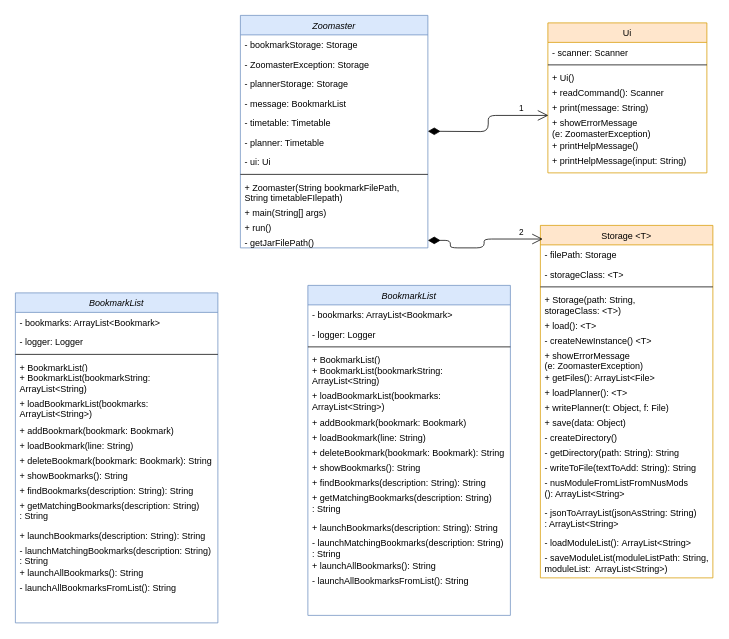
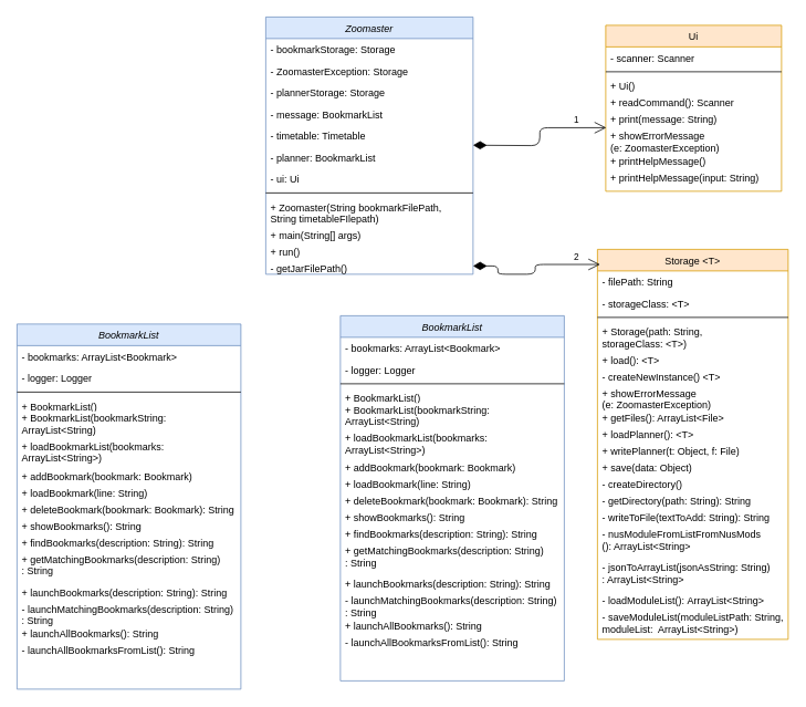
  <mxCell id="0" />
  <mxCell id="1" parent="0" />
  <mxCell id="2" value="Zoomaster" style="swimlane;fontStyle=2;align=center;verticalAlign=top;childLayout=stackLayout;horizontal=1;startSize=26;horizontalStack=0;resizeParent=1;resizeLast=0;collapsible=1;marginBottom=0;rounded=0;shadow=0;strokeWidth=1;fillColor=#dae8fc;strokeColor=#6c8ebf;" parent="1" vertex="1"><mxGeometry x="320" y="20" width="250" height="310" as="geometry"><mxRectangle x="230" y="140" width="160" height="26" as="alternateBounds" /></mxGeometry></mxCell>
  <mxCell id="3" value="- bookmarkStorage: Storage" style="text;align=left;verticalAlign=top;spacingLeft=4;spacingRight=4;overflow=hidden;rotatable=0;points=[[0,0.5],[1,0.5]];portConstraint=eastwest;" parent="2" vertex="1"><mxGeometry y="26" width="250" height="26" as="geometry" /></mxCell>
  <mxCell id="4" value="- ZoomasterException: Storage" style="text;align=left;verticalAlign=top;spacingLeft=4;spacingRight=4;overflow=hidden;rotatable=0;points=[[0,0.5],[1,0.5]];portConstraint=eastwest;rounded=0;shadow=0;html=0;" parent="2" vertex="1"><mxGeometry y="52" width="250" height="26" as="geometry" /></mxCell>
  <mxCell id="5" value="- plannerStorage: Storage" style="text;align=left;verticalAlign=top;spacingLeft=4;spacingRight=4;overflow=hidden;rotatable=0;points=[[0,0.5],[1,0.5]];portConstraint=eastwest;rounded=0;shadow=0;html=0;" vertex="1" parent="2"><mxGeometry y="78" width="250" height="26" as="geometry" /></mxCell>
  <mxCell id="6" value="- message: BookmarkList" style="text;align=left;verticalAlign=top;spacingLeft=4;spacingRight=4;overflow=hidden;rotatable=0;points=[[0,0.5],[1,0.5]];portConstraint=eastwest;rounded=0;shadow=0;html=0;" parent="2" vertex="1"><mxGeometry y="104" width="250" height="26" as="geometry" /></mxCell>
  <mxCell id="7" value="- timetable: Timetable" style="text;align=left;verticalAlign=top;spacingLeft=4;spacingRight=4;overflow=hidden;rotatable=0;points=[[0,0.5],[1,0.5]];portConstraint=eastwest;rounded=0;shadow=0;html=0;" vertex="1" parent="2"><mxGeometry y="130" width="250" height="26" as="geometry" /></mxCell>
- <mxCell id="8" value="- planner: Timetable" style="text;align=left;verticalAlign=top;spacingLeft=4;spacingRight=4;overflow=hidden;rotatable=0;points=[[0,0.5],[1,0.5]];portConstraint=eastwest;rounded=0;shadow=0;html=0;" vertex="1" parent="2"><mxGeometry y="156" width="250" height="26" as="geometry" /></mxCell>
+ <mxCell id="8" value="- planner: BookmarkList" style="text;align=left;verticalAlign=top;spacingLeft=4;spacingRight=4;overflow=hidden;rotatable=0;points=[[0,0.5],[1,0.5]];portConstraint=eastwest;rounded=0;shadow=0;html=0;" vertex="1" parent="2"><mxGeometry y="156" width="250" height="26" as="geometry" /></mxCell>
  <mxCell id="9" value="- ui: Ui" style="text;align=left;verticalAlign=top;spacingLeft=4;spacingRight=4;overflow=hidden;rotatable=0;points=[[0,0.5],[1,0.5]];portConstraint=eastwest;rounded=0;shadow=0;html=0;" vertex="1" parent="2"><mxGeometry y="182" width="250" height="26" as="geometry" /></mxCell>
  <mxCell id="10" value="" style="line;html=1;strokeWidth=1;align=left;verticalAlign=middle;spacingTop=-1;spacingLeft=3;spacingRight=3;rotatable=0;labelPosition=right;points=[];portConstraint=eastwest;" parent="2" vertex="1"><mxGeometry y="208" width="250" height="8" as="geometry" /></mxCell>
  <mxCell id="11" value="+ Zoomaster(String bookmarkFilePath, &#10;String timetableFIlepath)" style="text;align=left;verticalAlign=top;spacingLeft=4;spacingRight=4;overflow=hidden;rotatable=0;points=[[0,0.5],[1,0.5]];portConstraint=eastwest;" parent="2" vertex="1"><mxGeometry y="216" width="250" height="34" as="geometry" /></mxCell>
  <mxCell id="12" value="+ main(String[] args)" style="text;align=left;verticalAlign=top;spacingLeft=4;spacingRight=4;overflow=hidden;rotatable=0;points=[[0,0.5],[1,0.5]];portConstraint=eastwest;" vertex="1" parent="2"><mxGeometry y="250" width="250" height="20" as="geometry" /></mxCell>
  <mxCell id="13" value="+ run()" style="text;align=left;verticalAlign=top;spacingLeft=4;spacingRight=4;overflow=hidden;rotatable=0;points=[[0,0.5],[1,0.5]];portConstraint=eastwest;" vertex="1" parent="2"><mxGeometry y="270" width="250" height="20" as="geometry" /></mxCell>
  <mxCell id="14" value="- getJarFilePath()" style="text;align=left;verticalAlign=top;spacingLeft=4;spacingRight=4;overflow=hidden;rotatable=0;points=[[0,0.5],[1,0.5]];portConstraint=eastwest;" vertex="1" parent="2"><mxGeometry y="290" width="250" height="20" as="geometry" /></mxCell>
  <mxCell id="15" value="Ui" style="swimlane;fontStyle=0;align=center;verticalAlign=top;childLayout=stackLayout;horizontal=1;startSize=26;horizontalStack=0;resizeParent=1;resizeLast=0;collapsible=1;marginBottom=0;rounded=0;shadow=0;strokeWidth=1;fillColor=#ffe6cc;strokeColor=#d79b00;" parent="1" vertex="1"><mxGeometry x="730" y="30" width="212" height="200" as="geometry"><mxRectangle x="550" y="140" width="160" height="26" as="alternateBounds" /></mxGeometry></mxCell>
  <mxCell id="16" value="- scanner: Scanner" style="text;align=left;verticalAlign=top;spacingLeft=4;spacingRight=4;overflow=hidden;rotatable=0;points=[[0,0.5],[1,0.5]];portConstraint=eastwest;rounded=0;shadow=0;html=0;" vertex="1" parent="15"><mxGeometry y="26" width="212" height="26" as="geometry" /></mxCell>
  <mxCell id="17" value="" style="line;html=1;strokeWidth=1;align=left;verticalAlign=middle;spacingTop=-1;spacingLeft=3;spacingRight=3;rotatable=0;labelPosition=right;points=[];portConstraint=eastwest;" parent="15" vertex="1"><mxGeometry y="52" width="212" height="8" as="geometry" /></mxCell>
  <mxCell id="18" value="+ Ui()" style="text;align=left;verticalAlign=top;spacingLeft=4;spacingRight=4;overflow=hidden;rotatable=0;points=[[0,0.5],[1,0.5]];portConstraint=eastwest;" vertex="1" parent="15"><mxGeometry y="60" width="212" height="20" as="geometry" /></mxCell>
  <mxCell id="19" value="+ readCommand(): Scanner" style="text;align=left;verticalAlign=top;spacingLeft=4;spacingRight=4;overflow=hidden;rotatable=0;points=[[0,0.5],[1,0.5]];portConstraint=eastwest;" vertex="1" parent="15"><mxGeometry y="80" width="212" height="20" as="geometry" /></mxCell>
  <mxCell id="20" value="+ print(message: String)" style="text;align=left;verticalAlign=top;spacingLeft=4;spacingRight=4;overflow=hidden;rotatable=0;points=[[0,0.5],[1,0.5]];portConstraint=eastwest;" vertex="1" parent="15"><mxGeometry y="100" width="212" height="20" as="geometry" /></mxCell>
  <mxCell id="21" value="+ showErrorMessage&#10;(e: ZoomasterException)" style="text;align=left;verticalAlign=top;spacingLeft=4;spacingRight=4;overflow=hidden;rotatable=0;points=[[0,0.5],[1,0.5]];portConstraint=eastwest;" vertex="1" parent="15"><mxGeometry y="120" width="212" height="30" as="geometry" /></mxCell>
  <mxCell id="22" value="+ printHelpMessage()" style="text;align=left;verticalAlign=top;spacingLeft=4;spacingRight=4;overflow=hidden;rotatable=0;points=[[0,0.5],[1,0.5]];portConstraint=eastwest;" vertex="1" parent="15"><mxGeometry y="150" width="212" height="20" as="geometry" /></mxCell>
  <mxCell id="23" value="+ printHelpMessage(input: String)" style="text;align=left;verticalAlign=top;spacingLeft=4;spacingRight=4;overflow=hidden;rotatable=0;points=[[0,0.5],[1,0.5]];portConstraint=eastwest;" vertex="1" parent="15"><mxGeometry y="170" width="212" height="20" as="geometry" /></mxCell>
  <mxCell id="24" value="1" style="endArrow=open;html=1;endSize=12;startArrow=diamondThin;startSize=14;startFill=1;edgeStyle=orthogonalEdgeStyle;align=left;verticalAlign=bottom;entryX=0.003;entryY=0.113;entryDx=0;entryDy=0;entryPerimeter=0;" edge="1" parent="1" target="21"><mxGeometry x="0.553" relative="1" as="geometry"><mxPoint x="570" y="174.5" as="sourcePoint" /><mxPoint x="730" y="174.5" as="targetPoint" /><mxPoint as="offset" /></mxGeometry></mxCell>
  <mxCell id="25" value="Storage &lt;T&gt;" style="swimlane;fontStyle=0;align=center;verticalAlign=top;childLayout=stackLayout;horizontal=1;startSize=26;horizontalStack=0;resizeParent=1;resizeLast=0;collapsible=1;marginBottom=0;rounded=0;shadow=0;strokeWidth=1;fillColor=#ffe6cc;strokeColor=#d79b00;" vertex="1" parent="1"><mxGeometry x="720" y="300" width="230" height="470" as="geometry"><mxRectangle x="550" y="140" width="160" height="26" as="alternateBounds" /></mxGeometry></mxCell>
- <mxCell id="26" value="- filePath: Storage&#10;" style="text;align=left;verticalAlign=top;spacingLeft=4;spacingRight=4;overflow=hidden;rotatable=0;points=[[0,0.5],[1,0.5]];portConstraint=eastwest;rounded=0;shadow=0;html=0;" vertex="1" parent="25"><mxGeometry y="26" width="230" height="26" as="geometry" /></mxCell>
+ <mxCell id="26" value="- filePath: String&#10;" style="text;align=left;verticalAlign=top;spacingLeft=4;spacingRight=4;overflow=hidden;rotatable=0;points=[[0,0.5],[1,0.5]];portConstraint=eastwest;rounded=0;shadow=0;html=0;" vertex="1" parent="25"><mxGeometry y="26" width="230" height="26" as="geometry" /></mxCell>
  <mxCell id="27" value="- storageClass: &lt;T&gt;&#10;" style="text;align=left;verticalAlign=top;spacingLeft=4;spacingRight=4;overflow=hidden;rotatable=0;points=[[0,0.5],[1,0.5]];portConstraint=eastwest;rounded=0;shadow=0;html=0;" vertex="1" parent="25"><mxGeometry y="52" width="230" height="26" as="geometry" /></mxCell>
  <mxCell id="28" value="" style="line;html=1;strokeWidth=1;align=left;verticalAlign=middle;spacingTop=-1;spacingLeft=3;spacingRight=3;rotatable=0;labelPosition=right;points=[];portConstraint=eastwest;" vertex="1" parent="25"><mxGeometry y="78" width="230" height="8" as="geometry" /></mxCell>
  <mxCell id="29" value="+ Storage(path: String, &#10;storageClass: &lt;T&gt;)" style="text;align=left;verticalAlign=top;spacingLeft=4;spacingRight=4;overflow=hidden;rotatable=0;points=[[0,0.5],[1,0.5]];portConstraint=eastwest;" vertex="1" parent="25"><mxGeometry y="86" width="230" height="34" as="geometry" /></mxCell>
  <mxCell id="30" value="+ load(): &lt;T&gt;" style="text;align=left;verticalAlign=top;spacingLeft=4;spacingRight=4;overflow=hidden;rotatable=0;points=[[0,0.5],[1,0.5]];portConstraint=eastwest;" vertex="1" parent="25"><mxGeometry y="120" width="230" height="20" as="geometry" /></mxCell>
  <mxCell id="31" value="- createNewInstance() &lt;T&gt;" style="text;align=left;verticalAlign=top;spacingLeft=4;spacingRight=4;overflow=hidden;rotatable=0;points=[[0,0.5],[1,0.5]];portConstraint=eastwest;" vertex="1" parent="25"><mxGeometry y="140" width="230" height="20" as="geometry" /></mxCell>
  <mxCell id="32" value="+ showErrorMessage&#10;(e: ZoomasterException)" style="text;align=left;verticalAlign=top;spacingLeft=4;spacingRight=4;overflow=hidden;rotatable=0;points=[[0,0.5],[1,0.5]];portConstraint=eastwest;" vertex="1" parent="25"><mxGeometry y="160" width="230" height="30" as="geometry" /></mxCell>
  <mxCell id="33" value="+ getFiles(): ArrayList&lt;File&gt;" style="text;align=left;verticalAlign=top;spacingLeft=4;spacingRight=4;overflow=hidden;rotatable=0;points=[[0,0.5],[1,0.5]];portConstraint=eastwest;" vertex="1" parent="25"><mxGeometry y="190" width="230" height="20" as="geometry" /></mxCell>
  <mxCell id="34" value="+ loadPlanner(): &lt;T&gt;" style="text;align=left;verticalAlign=top;spacingLeft=4;spacingRight=4;overflow=hidden;rotatable=0;points=[[0,0.5],[1,0.5]];portConstraint=eastwest;" vertex="1" parent="25"><mxGeometry y="210" width="230" height="20" as="geometry" /></mxCell>
  <mxCell id="35" value="+ writePlanner(t: Object, f: File)" style="text;align=left;verticalAlign=top;spacingLeft=4;spacingRight=4;overflow=hidden;rotatable=0;points=[[0,0.5],[1,0.5]];portConstraint=eastwest;" vertex="1" parent="25"><mxGeometry y="230" width="230" height="20" as="geometry" /></mxCell>
  <mxCell id="36" value="+ save(data: Object)" style="text;align=left;verticalAlign=top;spacingLeft=4;spacingRight=4;overflow=hidden;rotatable=0;points=[[0,0.5],[1,0.5]];portConstraint=eastwest;" vertex="1" parent="25"><mxGeometry y="250" width="230" height="20" as="geometry" /></mxCell>
  <mxCell id="37" value="- createDirectory()" style="text;align=left;verticalAlign=top;spacingLeft=4;spacingRight=4;overflow=hidden;rotatable=0;points=[[0,0.5],[1,0.5]];portConstraint=eastwest;" vertex="1" parent="25"><mxGeometry y="270" width="230" height="20" as="geometry" /></mxCell>
  <mxCell id="38" value="- getDirectory(path: String): String" style="text;align=left;verticalAlign=top;spacingLeft=4;spacingRight=4;overflow=hidden;rotatable=0;points=[[0,0.5],[1,0.5]];portConstraint=eastwest;" vertex="1" parent="25"><mxGeometry y="290" width="230" height="20" as="geometry" /></mxCell>
  <mxCell id="39" value="- writeToFile(textToAdd: String): String" style="text;align=left;verticalAlign=top;spacingLeft=4;spacingRight=4;overflow=hidden;rotatable=0;points=[[0,0.5],[1,0.5]];portConstraint=eastwest;" vertex="1" parent="25"><mxGeometry y="310" width="230" height="20" as="geometry" /></mxCell>
  <mxCell id="40" value="- nusModuleFromListFromNusMods&#10;(): ArrayList&lt;String&gt;" style="text;align=left;verticalAlign=top;spacingLeft=4;spacingRight=4;overflow=hidden;rotatable=0;points=[[0,0.5],[1,0.5]];portConstraint=eastwest;" vertex="1" parent="25"><mxGeometry y="330" width="230" height="40" as="geometry" /></mxCell>
  <mxCell id="41" value="- jsonToArrayList(jsonAsString: String)&#10;: ArrayList&lt;String&gt;" style="text;align=left;verticalAlign=top;spacingLeft=4;spacingRight=4;overflow=hidden;rotatable=0;points=[[0,0.5],[1,0.5]];portConstraint=eastwest;" vertex="1" parent="25"><mxGeometry y="370" width="230" height="40" as="geometry" /></mxCell>
  <mxCell id="42" value="- loadModuleList(): ArrayList&lt;String&gt;" style="text;align=left;verticalAlign=top;spacingLeft=4;spacingRight=4;overflow=hidden;rotatable=0;points=[[0,0.5],[1,0.5]];portConstraint=eastwest;" vertex="1" parent="25"><mxGeometry y="410" width="230" height="20" as="geometry" /></mxCell>
  <mxCell id="43" value="- saveModuleList(moduleListPath: String, &#10;moduleList:  ArrayList&lt;String&gt;)" style="text;align=left;verticalAlign=top;spacingLeft=4;spacingRight=4;overflow=hidden;rotatable=0;points=[[0,0.5],[1,0.5]];portConstraint=eastwest;" vertex="1" parent="25"><mxGeometry y="430" width="230" height="30" as="geometry" /></mxCell>
  <mxCell id="44" value="2" style="endArrow=open;html=1;endSize=12;startArrow=diamondThin;startSize=14;startFill=1;edgeStyle=orthogonalEdgeStyle;align=left;verticalAlign=bottom;entryX=0.014;entryY=-0.3;entryDx=0;entryDy=0;entryPerimeter=0;" edge="1" parent="1" target="26"><mxGeometry x="0.623" relative="1" as="geometry"><mxPoint x="570" y="320" as="sourcePoint" /><mxPoint x="730" y="320" as="targetPoint" /><Array as="points"><mxPoint x="600" y="320" /><mxPoint x="600" y="330" /><mxPoint x="645" y="330" /><mxPoint x="645" y="318" /></Array><mxPoint as="offset" /></mxGeometry></mxCell>
  <mxCell id="45" value="BookmarkList" style="swimlane;fontStyle=2;align=center;verticalAlign=top;childLayout=stackLayout;horizontal=1;startSize=26;horizontalStack=0;resizeParent=1;resizeLast=0;collapsible=1;marginBottom=0;rounded=0;shadow=0;strokeWidth=1;fillColor=#dae8fc;strokeColor=#6c8ebf;" vertex="1" parent="1"><mxGeometry x="410" y="380" width="270" height="440" as="geometry"><mxRectangle x="230" y="140" width="160" height="26" as="alternateBounds" /></mxGeometry></mxCell>
  <mxCell id="46" value="- bookmarks: ArrayList&lt;Bookmark&gt;" style="text;align=left;verticalAlign=top;spacingLeft=4;spacingRight=4;overflow=hidden;rotatable=0;points=[[0,0.5],[1,0.5]];portConstraint=eastwest;" vertex="1" parent="45"><mxGeometry y="26" width="270" height="26" as="geometry" /></mxCell>
  <mxCell id="47" value="- logger: Logger" style="text;align=left;verticalAlign=top;spacingLeft=4;spacingRight=4;overflow=hidden;rotatable=0;points=[[0,0.5],[1,0.5]];portConstraint=eastwest;rounded=0;shadow=0;html=0;" vertex="1" parent="45"><mxGeometry y="52" width="270" height="26" as="geometry" /></mxCell>
  <mxCell id="48" value="" style="line;html=1;strokeWidth=1;align=left;verticalAlign=middle;spacingTop=-1;spacingLeft=3;spacingRight=3;rotatable=0;labelPosition=right;points=[];portConstraint=eastwest;" vertex="1" parent="45"><mxGeometry y="78" width="270" height="8" as="geometry" /></mxCell>
  <mxCell id="49" value="+ BookmarkList()" style="text;align=left;verticalAlign=top;spacingLeft=4;spacingRight=4;overflow=hidden;rotatable=0;points=[[0,0.5],[1,0.5]];portConstraint=eastwest;" vertex="1" parent="45"><mxGeometry y="86" width="270" height="14" as="geometry" /></mxCell>
  <mxCell id="50" value="+ BookmarkList(bookmarkString: &#10;ArrayList&lt;String)" style="text;align=left;verticalAlign=top;spacingLeft=4;spacingRight=4;overflow=hidden;rotatable=0;points=[[0,0.5],[1,0.5]];portConstraint=eastwest;" vertex="1" parent="45"><mxGeometry y="100" width="270" height="34" as="geometry" /></mxCell>
  <mxCell id="51" value="+ loadBookmarkList(bookmarks: &#10;ArrayList&lt;String&gt;)" style="text;align=left;verticalAlign=top;spacingLeft=4;spacingRight=4;overflow=hidden;rotatable=0;points=[[0,0.5],[1,0.5]];portConstraint=eastwest;" vertex="1" parent="45"><mxGeometry y="134" width="270" height="36" as="geometry" /></mxCell>
  <mxCell id="52" value="+ addBookmark(bookmark: Bookmark)" style="text;align=left;verticalAlign=top;spacingLeft=4;spacingRight=4;overflow=hidden;rotatable=0;points=[[0,0.5],[1,0.5]];portConstraint=eastwest;" vertex="1" parent="45"><mxGeometry y="170" width="270" height="20" as="geometry" /></mxCell>
  <mxCell id="53" value="+ loadBookmark(line: String)" style="text;align=left;verticalAlign=top;spacingLeft=4;spacingRight=4;overflow=hidden;rotatable=0;points=[[0,0.5],[1,0.5]];portConstraint=eastwest;" vertex="1" parent="45"><mxGeometry y="190" width="270" height="20" as="geometry" /></mxCell>
  <mxCell id="54" value="+ deleteBookmark(bookmark: Bookmark): String" style="text;align=left;verticalAlign=top;spacingLeft=4;spacingRight=4;overflow=hidden;rotatable=0;points=[[0,0.5],[1,0.5]];portConstraint=eastwest;" vertex="1" parent="45"><mxGeometry y="210" width="270" height="20" as="geometry" /></mxCell>
  <mxCell id="55" value="+ showBookmarks(): String" style="text;align=left;verticalAlign=top;spacingLeft=4;spacingRight=4;overflow=hidden;rotatable=0;points=[[0,0.5],[1,0.5]];portConstraint=eastwest;" vertex="1" parent="45"><mxGeometry y="230" width="270" height="20" as="geometry" /></mxCell>
  <mxCell id="56" value="+ findBookmarks(description: String): String" style="text;align=left;verticalAlign=top;spacingLeft=4;spacingRight=4;overflow=hidden;rotatable=0;points=[[0,0.5],[1,0.5]];portConstraint=eastwest;" vertex="1" parent="45"><mxGeometry y="250" width="270" height="20" as="geometry" /></mxCell>
  <mxCell id="57" value="+ getMatchingBookmarks(description: String)&#10;: String" style="text;align=left;verticalAlign=top;spacingLeft=4;spacingRight=4;overflow=hidden;rotatable=0;points=[[0,0.5],[1,0.5]];portConstraint=eastwest;" vertex="1" parent="45"><mxGeometry y="270" width="270" height="40" as="geometry" /></mxCell>
  <mxCell id="58" value="+ launchBookmarks(description: String): String" style="text;align=left;verticalAlign=top;spacingLeft=4;spacingRight=4;overflow=hidden;rotatable=0;points=[[0,0.5],[1,0.5]];portConstraint=eastwest;" vertex="1" parent="45"><mxGeometry y="310" width="270" height="20" as="geometry" /></mxCell>
  <mxCell id="59" value="- launchMatchingBookmarks(description: String)&#10;: String" style="text;align=left;verticalAlign=top;spacingLeft=4;spacingRight=4;overflow=hidden;rotatable=0;points=[[0,0.5],[1,0.5]];portConstraint=eastwest;" vertex="1" parent="45"><mxGeometry y="330" width="270" height="30" as="geometry" /></mxCell>
  <mxCell id="60" value="+ launchAllBookmarks(): String" style="text;align=left;verticalAlign=top;spacingLeft=4;spacingRight=4;overflow=hidden;rotatable=0;points=[[0,0.5],[1,0.5]];portConstraint=eastwest;" vertex="1" parent="45"><mxGeometry y="360" width="270" height="20" as="geometry" /></mxCell>
  <mxCell id="61" value="- launchAllBookmarksFromList(): String" style="text;align=left;verticalAlign=top;spacingLeft=4;spacingRight=4;overflow=hidden;rotatable=0;points=[[0,0.5],[1,0.5]];portConstraint=eastwest;" vertex="1" parent="45"><mxGeometry y="380" width="270" height="20" as="geometry" /></mxCell>
  <mxCell id="62" value="BookmarkList" style="swimlane;fontStyle=2;align=center;verticalAlign=top;childLayout=stackLayout;horizontal=1;startSize=26;horizontalStack=0;resizeParent=1;resizeLast=0;collapsible=1;marginBottom=0;rounded=0;shadow=0;strokeWidth=1;fillColor=#dae8fc;strokeColor=#6c8ebf;" vertex="1" parent="1"><mxGeometry x="20" y="390" width="270" height="440" as="geometry"><mxRectangle x="230" y="140" width="160" height="26" as="alternateBounds" /></mxGeometry></mxCell>
  <mxCell id="63" value="- bookmarks: ArrayList&lt;Bookmark&gt;" style="text;align=left;verticalAlign=top;spacingLeft=4;spacingRight=4;overflow=hidden;rotatable=0;points=[[0,0.5],[1,0.5]];portConstraint=eastwest;" vertex="1" parent="62"><mxGeometry y="26" width="270" height="26" as="geometry" /></mxCell>
  <mxCell id="64" value="- logger: Logger" style="text;align=left;verticalAlign=top;spacingLeft=4;spacingRight=4;overflow=hidden;rotatable=0;points=[[0,0.5],[1,0.5]];portConstraint=eastwest;rounded=0;shadow=0;html=0;" vertex="1" parent="62"><mxGeometry y="52" width="270" height="26" as="geometry" /></mxCell>
  <mxCell id="65" value="" style="line;html=1;strokeWidth=1;align=left;verticalAlign=middle;spacingTop=-1;spacingLeft=3;spacingRight=3;rotatable=0;labelPosition=right;points=[];portConstraint=eastwest;" vertex="1" parent="62"><mxGeometry y="78" width="270" height="8" as="geometry" /></mxCell>
  <mxCell id="66" value="+ BookmarkList()" style="text;align=left;verticalAlign=top;spacingLeft=4;spacingRight=4;overflow=hidden;rotatable=0;points=[[0,0.5],[1,0.5]];portConstraint=eastwest;" vertex="1" parent="62"><mxGeometry y="86" width="270" height="14" as="geometry" /></mxCell>
  <mxCell id="67" value="+ BookmarkList(bookmarkString: &#10;ArrayList&lt;String)" style="text;align=left;verticalAlign=top;spacingLeft=4;spacingRight=4;overflow=hidden;rotatable=0;points=[[0,0.5],[1,0.5]];portConstraint=eastwest;" vertex="1" parent="62"><mxGeometry y="100" width="270" height="34" as="geometry" /></mxCell>
  <mxCell id="68" value="+ loadBookmarkList(bookmarks: &#10;ArrayList&lt;String&gt;)" style="text;align=left;verticalAlign=top;spacingLeft=4;spacingRight=4;overflow=hidden;rotatable=0;points=[[0,0.5],[1,0.5]];portConstraint=eastwest;" vertex="1" parent="62"><mxGeometry y="134" width="270" height="36" as="geometry" /></mxCell>
  <mxCell id="69" value="+ addBookmark(bookmark: Bookmark)" style="text;align=left;verticalAlign=top;spacingLeft=4;spacingRight=4;overflow=hidden;rotatable=0;points=[[0,0.5],[1,0.5]];portConstraint=eastwest;" vertex="1" parent="62"><mxGeometry y="170" width="270" height="20" as="geometry" /></mxCell>
  <mxCell id="70" value="+ loadBookmark(line: String)" style="text;align=left;verticalAlign=top;spacingLeft=4;spacingRight=4;overflow=hidden;rotatable=0;points=[[0,0.5],[1,0.5]];portConstraint=eastwest;" vertex="1" parent="62"><mxGeometry y="190" width="270" height="20" as="geometry" /></mxCell>
  <mxCell id="71" value="+ deleteBookmark(bookmark: Bookmark): String" style="text;align=left;verticalAlign=top;spacingLeft=4;spacingRight=4;overflow=hidden;rotatable=0;points=[[0,0.5],[1,0.5]];portConstraint=eastwest;" vertex="1" parent="62"><mxGeometry y="210" width="270" height="20" as="geometry" /></mxCell>
  <mxCell id="72" value="+ showBookmarks(): String" style="text;align=left;verticalAlign=top;spacingLeft=4;spacingRight=4;overflow=hidden;rotatable=0;points=[[0,0.5],[1,0.5]];portConstraint=eastwest;" vertex="1" parent="62"><mxGeometry y="230" width="270" height="20" as="geometry" /></mxCell>
  <mxCell id="73" value="+ findBookmarks(description: String): String" style="text;align=left;verticalAlign=top;spacingLeft=4;spacingRight=4;overflow=hidden;rotatable=0;points=[[0,0.5],[1,0.5]];portConstraint=eastwest;" vertex="1" parent="62"><mxGeometry y="250" width="270" height="20" as="geometry" /></mxCell>
  <mxCell id="74" value="+ getMatchingBookmarks(description: String)&#10;: String" style="text;align=left;verticalAlign=top;spacingLeft=4;spacingRight=4;overflow=hidden;rotatable=0;points=[[0,0.5],[1,0.5]];portConstraint=eastwest;" vertex="1" parent="62"><mxGeometry y="270" width="270" height="40" as="geometry" /></mxCell>
  <mxCell id="75" value="+ launchBookmarks(description: String): String" style="text;align=left;verticalAlign=top;spacingLeft=4;spacingRight=4;overflow=hidden;rotatable=0;points=[[0,0.5],[1,0.5]];portConstraint=eastwest;" vertex="1" parent="62"><mxGeometry y="310" width="270" height="20" as="geometry" /></mxCell>
  <mxCell id="76" value="- launchMatchingBookmarks(description: String)&#10;: String" style="text;align=left;verticalAlign=top;spacingLeft=4;spacingRight=4;overflow=hidden;rotatable=0;points=[[0,0.5],[1,0.5]];portConstraint=eastwest;" vertex="1" parent="62"><mxGeometry y="330" width="270" height="30" as="geometry" /></mxCell>
  <mxCell id="77" value="+ launchAllBookmarks(): String" style="text;align=left;verticalAlign=top;spacingLeft=4;spacingRight=4;overflow=hidden;rotatable=0;points=[[0,0.5],[1,0.5]];portConstraint=eastwest;" vertex="1" parent="62"><mxGeometry y="360" width="270" height="20" as="geometry" /></mxCell>
  <mxCell id="78" value="- launchAllBookmarksFromList(): String" style="text;align=left;verticalAlign=top;spacingLeft=4;spacingRight=4;overflow=hidden;rotatable=0;points=[[0,0.5],[1,0.5]];portConstraint=eastwest;" vertex="1" parent="62"><mxGeometry y="380" width="270" height="20" as="geometry" /></mxCell>
